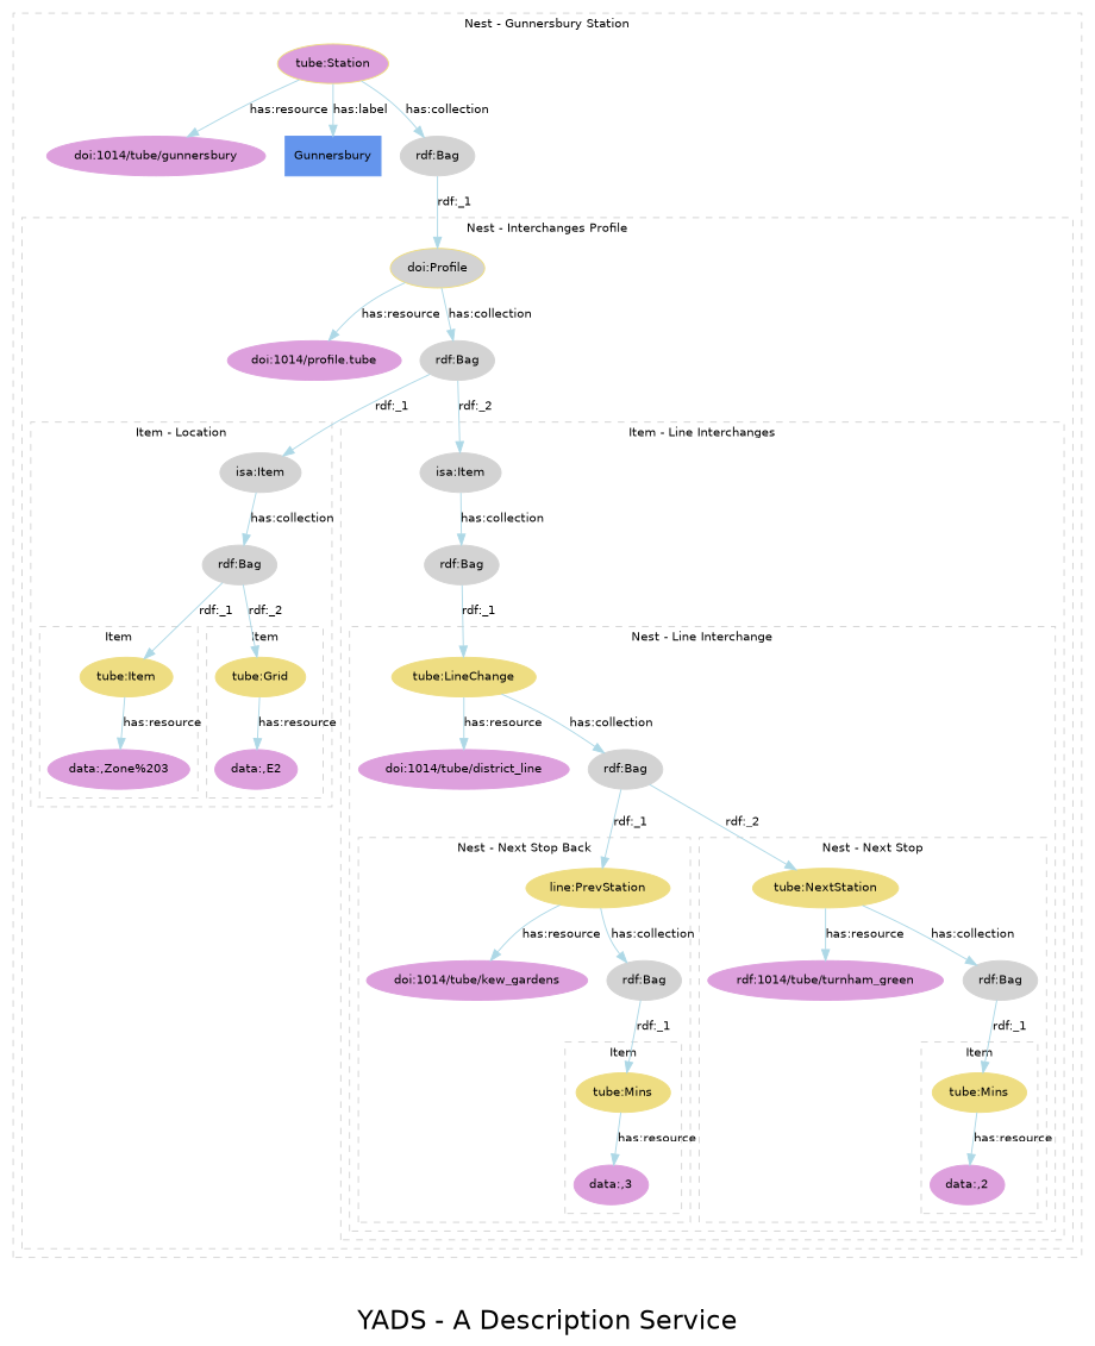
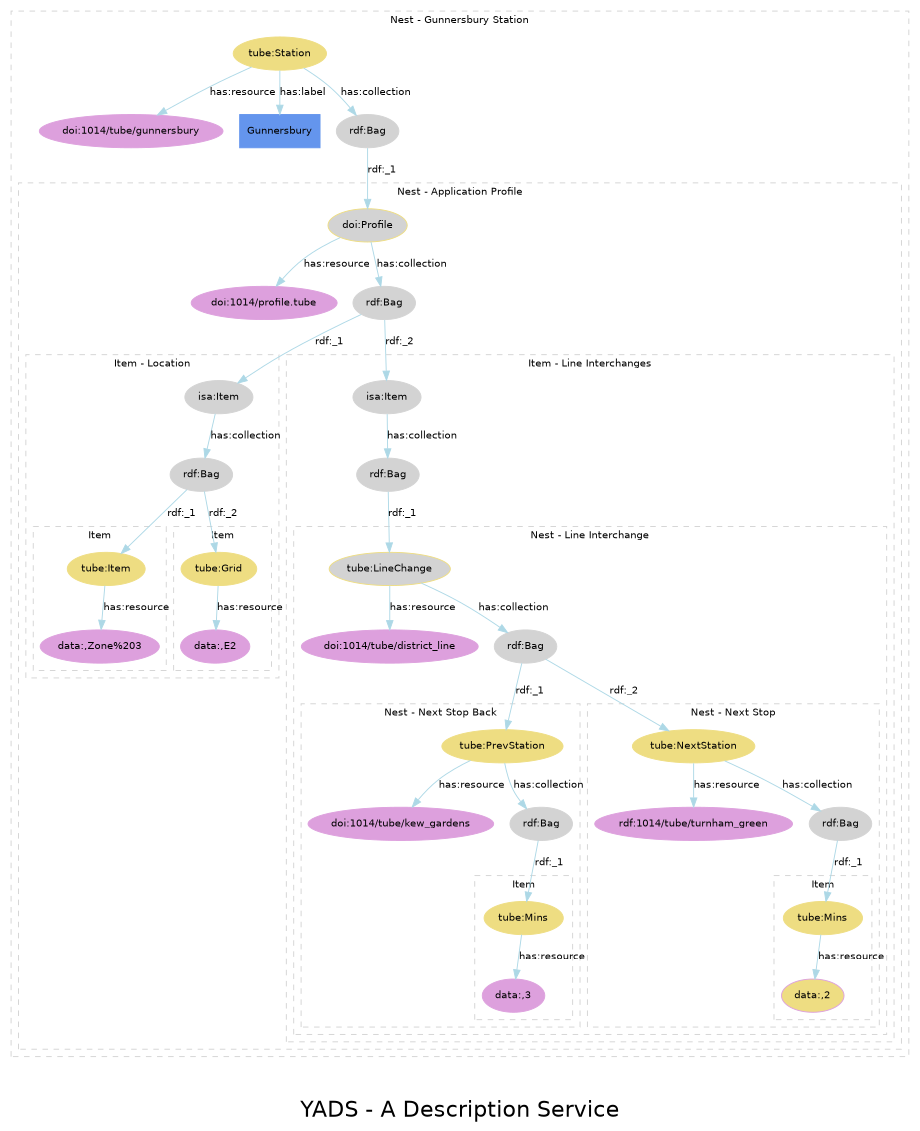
  digraph {
    fontname="DejaVu Sans"
    fontsize=24
    label="YADS - A Description Service"
    rankdir=TB
    node [color=lightgoldenrod fontcolor=black fontname="DejaVu Sans" fontsize=11 style=filled]
    edge [color=lightblue fontcolor=black fontname="DejaVu Sans" fontsize=11 style=filled]
    n1 [label="tube:Item"]
    "data:,Zone%203" [color=plum]
    n3 [label="tube:Grid"]
    "data:,E2" [color=plum]
    n5 [color=lightgrey label="isa:Item"]
    n6 [color=lightgrey label="rdf:Bag"]
    n7 [label="tube:Mins"]
    "data:,3" [color=plum]
-   n9 [label="line:PrevStation"]
+   n9 [label="tube:PrevStation"]
    "doi:1014/tube/kew_gardens" [color=plum]
    n11 [color=lightgrey label="rdf:Bag"]
    n12 [label="tube:Mins"]
-   "data:,2" [color=plum]
+   "data:,2" [color=plum fillcolor=lightgoldenrod]
    n14 [label="tube:NextStation"]
    n15 [color=plum label="rdf:1014/tube/turnham_green"]
    n16 [color=lightgrey label="rdf:Bag"]
-   n17 [label="tube:LineChange"]
+   n17 [label="tube:LineChange" fillcolor=lightgrey]
    "doi:1014/tube/district_line" [color=plum]
    n19 [color=lightgrey label="rdf:Bag"]
    n20 [color=lightgrey label="isa:Item"]
    n21 [color=lightgrey label="rdf:Bag"]
    n22 [fillcolor=lightgrey label="doi:Profile"]
    "doi:1014/profile.tube" [color=plum]
    n24 [color=lightgrey label="rdf:Bag"]
-   n25 [label="tube:Station" fillcolor=plum]
+   n25 [label="tube:Station"]
    "doi:1014/tube/gunnersbury" [color=plum]
    n27 [color=cornflowerblue label=Gunnersbury shape=box]
    n28 [color=lightgrey label="rdf:Bag"]
    subgraph cluster_1 {
      color=lightgrey
      fontcolor=black
      fontsize=11
      label="Nest - Gunnersbury Station"
      style=dashed
      n25
      "doi:1014/tube/gunnersbury"
      n27
      n28
      subgraph cluster_2 {
        color=lightgrey
        fontcolor=black
        fontsize=11
-       label="Nest - Interchanges Profile"
+       label="Nest - Application Profile"
        style=dashed
        n22
        "doi:1014/profile.tube"
        n24
        subgraph cluster_3 {
          color=lightgrey
          fontcolor=black
          fontsize=11
          label="Item - Location"
          style=dashed
          n5
          n6
          subgraph cluster_4 {
            color=lightgrey
            fontcolor=black
            fontsize=11
            label=Item
            style=dashed
            n1
            "data:,Zone%203"
          }
          subgraph cluster_5 {
            color=lightgrey
            fontcolor=black
            fontsize=11
            label=Item
            style=dashed
            n3
            "data:,E2"
          }
        }
        subgraph cluster_6 {
          color=lightgrey
          fontcolor=black
          fontsize=11
          label="Item - Line Interchanges"
          style=dashed
          n20
          n21
          subgraph cluster_7 {
            color=lightgrey
            fontcolor=black
            fontsize=11
            label="Nest - Line Interchange"
            style=dashed
            n17
            "doi:1014/tube/district_line"
            n19
            subgraph cluster_8 {
              color=lightgrey
              fontcolor=black
              fontsize=11
              label="Nest - Next Stop Back"
              style=dashed
              n9
              "doi:1014/tube/kew_gardens"
              n11
              subgraph cluster_9 {
                color=lightgrey
                fontcolor=black
                fontsize=11
                label=Item
                style=dashed
                n7
                "data:,3"
              }
            }
            subgraph cluster_10 {
              color=lightgrey
              fontcolor=black
              fontsize=11
              label="Nest - Next Stop"
              style=dashed
              n14
              n15
              n16
              subgraph cluster_11 {
                color=lightgrey
                fontcolor=black
                fontsize=11
                label=Item
                style=dashed
                n12
                "data:,2"
              }
            }
          }
        }
      }
    }
    n1 -> "data:,Zone%203" [label="has:resource"]
    n3 -> "data:,E2" [label="has:resource"]
    n5 -> n6 [label="has:collection"]
    n6 -> n1 [label="rdf:_1"]
    n6 -> n3 [label="rdf:_2"]
    n7 -> "data:,3" [label="has:resource"]
    n9 -> "doi:1014/tube/kew_gardens" [label="has:resource"]
    n9 -> n11 [label="has:collection"]
    n11 -> n7 [label="rdf:_1"]
    n12 -> "data:,2" [label="has:resource"]
    n14 -> n15 [label="has:resource"]
    n14 -> n16 [label="has:collection"]
    n16 -> n12 [label="rdf:_1"]
    n17 -> "doi:1014/tube/district_line" [label="has:resource"]
    n17 -> n19 [label="has:collection"]
    n19 -> n9 [label="rdf:_1"]
    n19 -> n14 [label="rdf:_2"]
    n20 -> n21 [label="has:collection"]
    n21 -> n17 [label="rdf:_1"]
    n22 -> "doi:1014/profile.tube" [label="has:resource"]
    n22 -> n24 [label="has:collection"]
    n24 -> n5 [label="rdf:_1"]
    n24 -> n20 [label="rdf:_2"]
    n25 -> "doi:1014/tube/gunnersbury" [label="has:resource"]
    n25 -> n27 [label="has:label"]
    n25 -> n28 [label="has:collection"]
    n28 -> n22 [label="rdf:_1"]
  }
